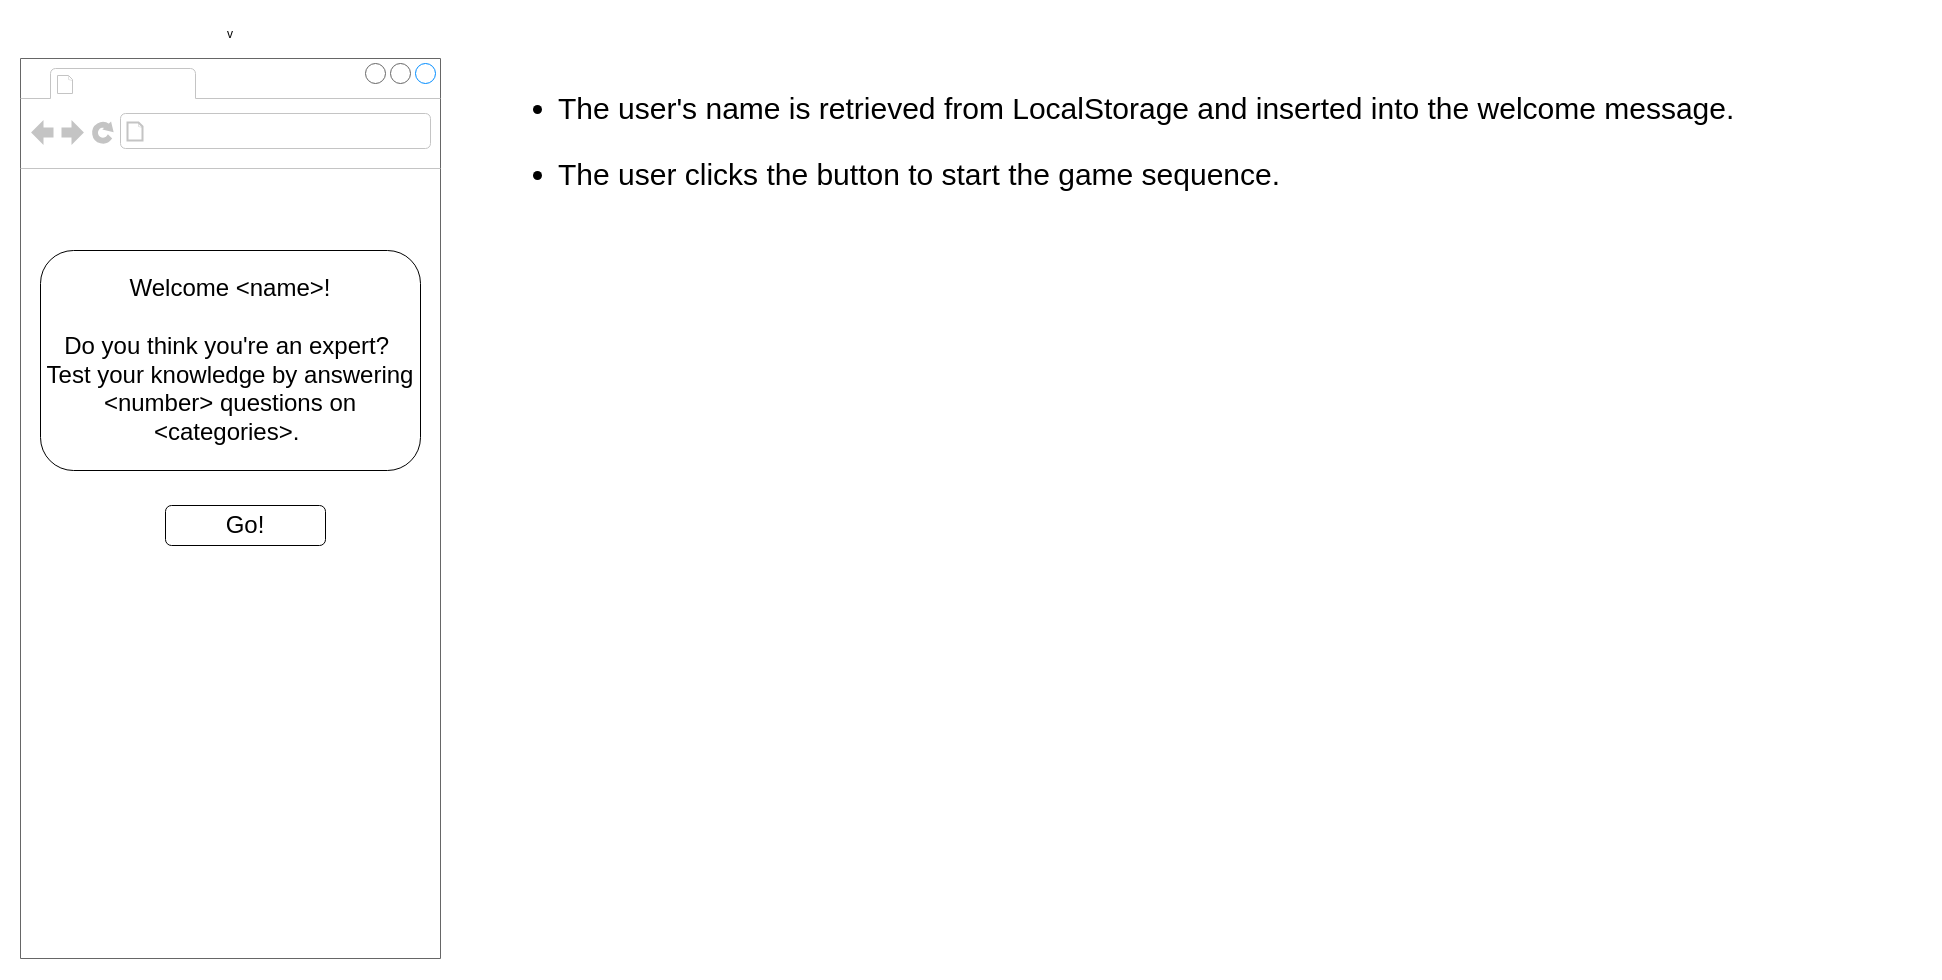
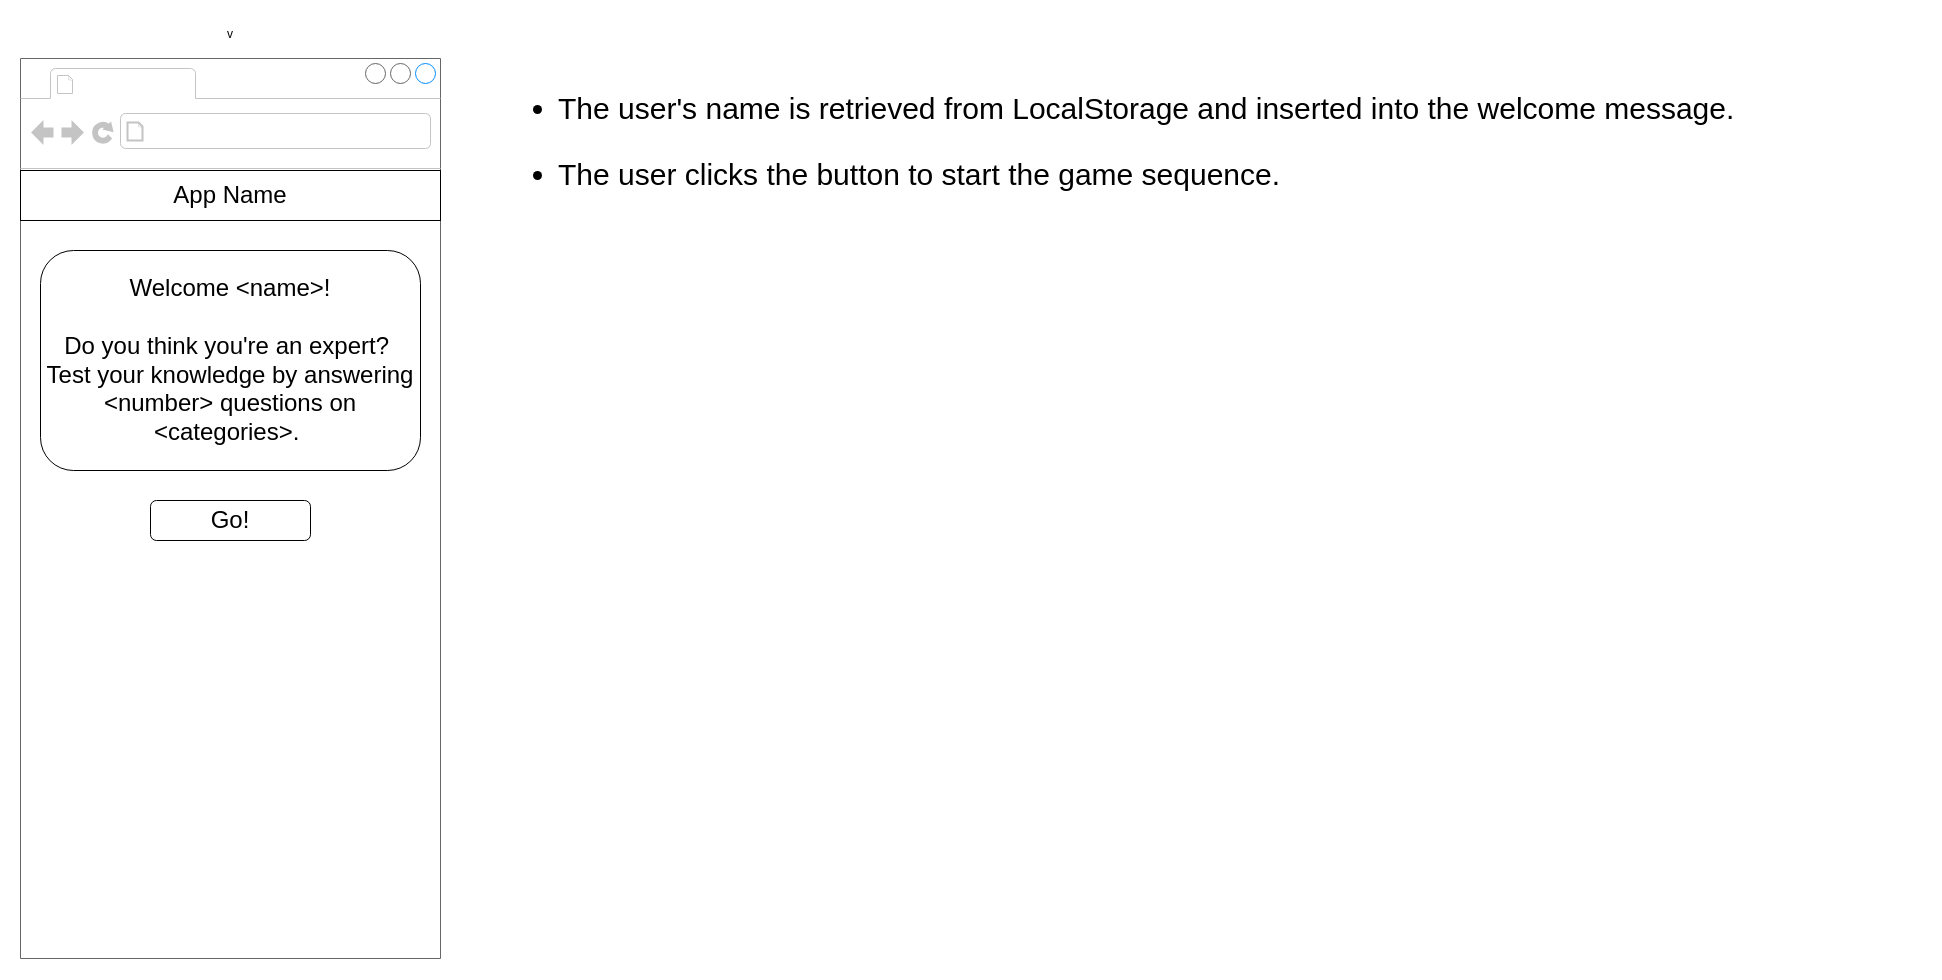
  <mxCell id="0" />
  <mxCell id="1" parent="0" />
  <mxCell id="2" value="v" style="group" vertex="1" connectable="0" parent="1"><mxGeometry x="20" y="20" width="420" height="938" as="geometry" /></mxCell>
  <mxCell id="3" value="" style="strokeWidth=1;shadow=0;dashed=0;align=center;html=1;shape=mxgraph.mockup.containers.browserWindow;rSize=0;strokeColor=#666666;mainText=,;recursiveResize=0;rounded=0;labelBackgroundColor=none;fontFamily=Verdana;fontSize=12;container=0;" vertex="1" parent="2"><mxGeometry y="38" width="420" height="900" as="geometry" /></mxCell>
  <mxCell id="4" value="Welcome &amp;lt;name&amp;gt;!&lt;br&gt;&lt;br&gt;Do you think you're an expert?&amp;nbsp; Test your knowledge by answering &amp;lt;number&amp;gt; questions on &amp;lt;categories&amp;gt;.&amp;nbsp;" style="rounded=1;whiteSpace=wrap;html=1;fontSize=24;" vertex="1" parent="2"><mxGeometry x="20" y="230" width="380" height="220" as="geometry" /></mxCell>
- <mxCell id="5" value="Go!" style="rounded=1;whiteSpace=wrap;html=1;fontSize=24;" vertex="1" parent="2"><mxGeometry x="145" y="485" width="160" height="40" as="geometry" /></mxCell>
+ <mxCell id="5" value="Go!" style="rounded=1;whiteSpace=wrap;html=1;fontSize=24;" vertex="1" parent="2"><mxGeometry x="130" y="480" width="160" height="40" as="geometry" /></mxCell>
+ <mxCell id="6" value="App Name" style="rounded=0;whiteSpace=wrap;html=1;fontSize=24;" vertex="1" parent="2"><mxGeometry y="150" width="420" height="50" as="geometry" /></mxCell>
  <mxCell id="7" value="&lt;div&gt;&lt;/div&gt;&lt;span style=&quot;font-size: 30px&quot;&gt;&lt;ul&gt;&lt;li&gt;&lt;span&gt;The user's name is retrieved from LocalStorage and inserted into the welcome message.&amp;nbsp;&lt;/span&gt;&lt;/li&gt;&lt;/ul&gt;&lt;ul&gt;&lt;li&gt;The user clicks the button to start the game sequence.&amp;nbsp;&lt;/li&gt;&lt;/ul&gt;&lt;/span&gt;" style="text;html=1;strokeColor=none;fillColor=default;align=left;verticalAlign=top;whiteSpace=wrap;rounded=0;gradientColor=none;horizontal=1;spacingTop=0;spacingLeft=16;spacingRight=16;" vertex="1" parent="1"><mxGeometry x="500" y="54" width="1420" height="870" as="geometry" /></mxCell>
